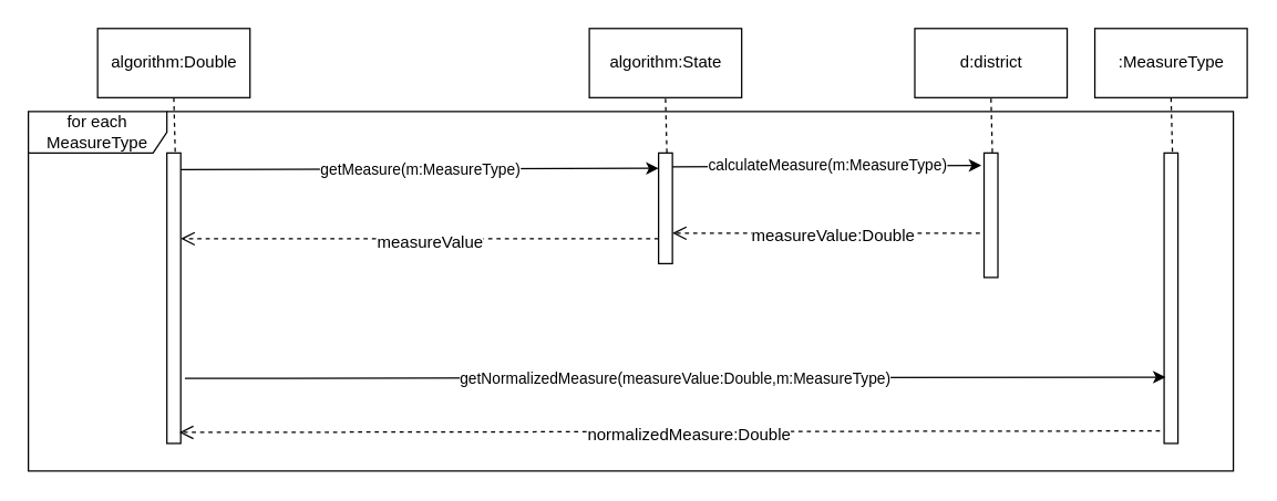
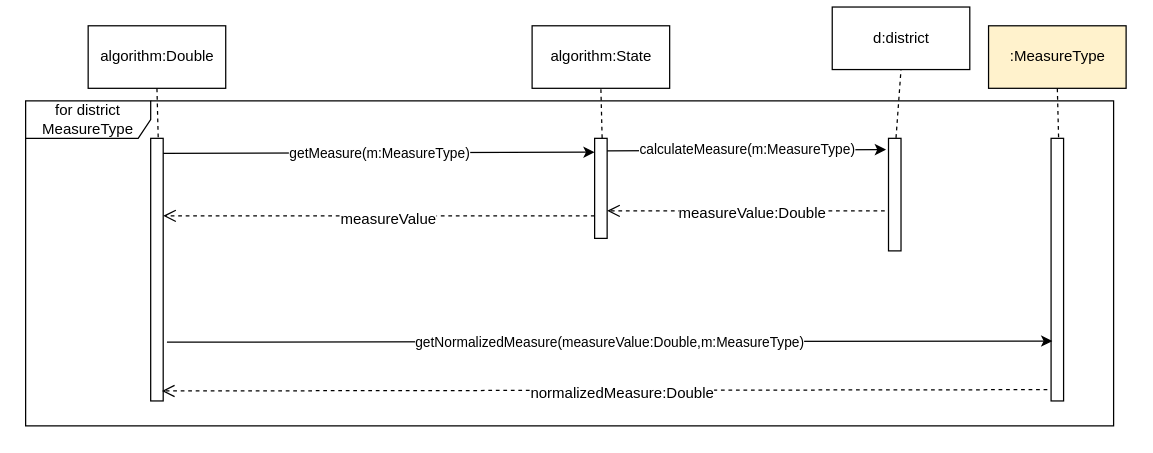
  <mxCell id="0" />
  <mxCell id="1" parent="0" />
  <mxCell id="2" value="" style="html=1;points=[];perimeter=orthogonalPerimeter;" parent="1" vertex="1"><mxGeometry x="120" y="110" width="10" height="210" as="geometry" /></mxCell>
  <mxCell id="3" value="algorithm:Double" style="html=1;" parent="1" vertex="1"><mxGeometry x="70" y="20" width="110" height="50" as="geometry" /></mxCell>
  <mxCell id="4" value="" style="endArrow=none;dashed=1;html=1;entryX=0.5;entryY=1;entryDx=0;entryDy=0;exitX=0.6;exitY=-0.004;exitDx=0;exitDy=0;exitPerimeter=0;" parent="1" source="2" target="3" edge="1"><mxGeometry width="50" height="50" relative="1" as="geometry"><mxPoint x="-80" y="280" as="sourcePoint" /><mxPoint x="-30" y="230" as="targetPoint" /></mxGeometry></mxCell>
  <mxCell id="5" value="" style="html=1;points=[];perimeter=orthogonalPerimeter;" parent="1" vertex="1"><mxGeometry x="475" y="110" width="10" height="80" as="geometry" /></mxCell>
  <mxCell id="6" value="algorithm:State" style="html=1;" parent="1" vertex="1"><mxGeometry x="425" y="20" width="110" height="50" as="geometry" /></mxCell>
  <mxCell id="7" value="" style="endArrow=none;dashed=1;html=1;entryX=0.5;entryY=1;entryDx=0;entryDy=0;exitX=0.6;exitY=-0.004;exitDx=0;exitDy=0;exitPerimeter=0;" parent="1" source="5" target="6" edge="1"><mxGeometry width="50" height="50" relative="1" as="geometry"><mxPoint x="275" y="280" as="sourcePoint" /><mxPoint x="325" y="230" as="targetPoint" /></mxGeometry></mxCell>
  <mxCell id="8" value="getMeasure(m:MeasureType)" style="endArrow=classic;html=1;exitX=1;exitY=0.057;exitDx=0;exitDy=0;exitPerimeter=0;entryX=0;entryY=0.138;entryDx=0;entryDy=0;entryPerimeter=0;" parent="1" source="2" target="5" edge="1"><mxGeometry width="50" height="50" relative="1" as="geometry"><mxPoint x="140" y="120" as="sourcePoint" /><mxPoint x="470" y="120" as="targetPoint" /></mxGeometry></mxCell>
  <mxCell id="9" value="" style="html=1;points=[];perimeter=orthogonalPerimeter;" parent="1" vertex="1"><mxGeometry x="710" y="110" width="10" height="90" as="geometry" /></mxCell>
- <mxCell id="10" value="d:district" style="html=1;" parent="1" vertex="1"><mxGeometry x="660" y="20" width="110" height="50" as="geometry" /></mxCell>
+ <mxCell id="10" value="d:district" style="html=1;" parent="1" vertex="1"><mxGeometry x="665" y="5" width="110" height="50" as="geometry" /></mxCell>
  <mxCell id="11" value="" style="endArrow=none;dashed=1;html=1;entryX=0.5;entryY=1;entryDx=0;entryDy=0;exitX=0.6;exitY=-0.004;exitDx=0;exitDy=0;exitPerimeter=0;" parent="1" source="9" target="10" edge="1"><mxGeometry width="50" height="50" relative="1" as="geometry"><mxPoint x="510" y="280" as="sourcePoint" /><mxPoint x="560" y="230" as="targetPoint" /></mxGeometry></mxCell>
  <mxCell id="12" value="" style="html=1;points=[];perimeter=orthogonalPerimeter;" parent="1" vertex="1"><mxGeometry x="840" y="110" width="10" height="210" as="geometry" /></mxCell>
- <mxCell id="13" value=":MeasureType" style="html=1;" parent="1" vertex="1"><mxGeometry x="790" y="20" width="110" height="50" as="geometry" /></mxCell>
+ <mxCell id="13" value=":MeasureType" style="html=1;fillColor=#fff2cc;" parent="1" vertex="1"><mxGeometry x="790" y="20" width="110" height="50" as="geometry" /></mxCell>
  <mxCell id="14" value="" style="endArrow=none;dashed=1;html=1;entryX=0.5;entryY=1;entryDx=0;entryDy=0;exitX=0.6;exitY=-0.004;exitDx=0;exitDy=0;exitPerimeter=0;" parent="1" source="12" target="13" edge="1"><mxGeometry width="50" height="50" relative="1" as="geometry"><mxPoint x="640" y="280" as="sourcePoint" /><mxPoint x="690" y="230" as="targetPoint" /></mxGeometry></mxCell>
  <mxCell id="15" value="calculateMeasure(m:MeasureType)" style="endArrow=classic;html=1;exitX=1.1;exitY=0.017;exitDx=0;exitDy=0;exitPerimeter=0;entryX=-0.2;entryY=0.1;entryDx=0;entryDy=0;entryPerimeter=0;" parent="1" target="9" edge="1"><mxGeometry width="50" height="50" relative="1" as="geometry"><mxPoint x="485" y="120" as="sourcePoint" /><mxPoint x="690" y="119" as="targetPoint" /></mxGeometry></mxCell>
  <mxCell id="16" value="getNormalizedMeasure(measureValue:Double,m:MeasureType)" style="endArrow=classic;html=1;entryX=0.1;entryY=0.772;entryDx=0;entryDy=0;entryPerimeter=0;exitX=1.3;exitY=0.776;exitDx=0;exitDy=0;exitPerimeter=0;" parent="1" source="2" target="12" edge="1"><mxGeometry width="50" height="50" relative="1" as="geometry"><mxPoint x="484" y="249" as="sourcePoint" /><mxPoint x="689" y="240" as="targetPoint" /></mxGeometry></mxCell>
  <mxCell id="17" value="" style="html=1;verticalAlign=bottom;endArrow=open;dashed=1;endSize=8;exitX=-0.3;exitY=0.644;exitDx=0;exitDy=0;exitPerimeter=0;" parent="1" source="9" target="5" edge="1"><mxGeometry relative="1" as="geometry"><mxPoint x="650" y="170" as="sourcePoint" /><mxPoint x="484" y="170" as="targetPoint" /></mxGeometry></mxCell>
  <mxCell id="18" value="measureValue:Double" style="text;html=1;resizable=0;points=[];align=center;verticalAlign=middle;labelBackgroundColor=#ffffff;" parent="17" vertex="1" connectable="0"><mxGeometry x="-0.036" y="2" relative="1" as="geometry"><mxPoint as="offset" /></mxGeometry></mxCell>
  <mxCell id="19" value="" style="html=1;verticalAlign=bottom;endArrow=open;dashed=1;endSize=8;exitX=0;exitY=0.775;exitDx=0;exitDy=0;exitPerimeter=0;" parent="1" source="5" target="2" edge="1"><mxGeometry relative="1" as="geometry"><mxPoint x="470" y="171" as="sourcePoint" /><mxPoint x="243" y="170" as="targetPoint" /></mxGeometry></mxCell>
  <mxCell id="20" value="measureValue" style="text;html=1;resizable=0;points=[];align=center;verticalAlign=middle;labelBackgroundColor=#ffffff;" parent="19" vertex="1" connectable="0"><mxGeometry x="-0.036" y="2" relative="1" as="geometry"><mxPoint as="offset" /></mxGeometry></mxCell>
  <mxCell id="21" value="" style="html=1;verticalAlign=bottom;endArrow=open;dashed=1;endSize=8;exitX=-0.3;exitY=0.957;exitDx=0;exitDy=0;exitPerimeter=0;entryX=0.9;entryY=0.962;entryDx=0;entryDy=0;entryPerimeter=0;" parent="1" source="12" target="2" edge="1"><mxGeometry relative="1" as="geometry"><mxPoint x="682" y="310" as="sourcePoint" /><mxPoint x="460" y="310" as="targetPoint" /></mxGeometry></mxCell>
  <mxCell id="22" value="normalizedMeasure:Double" style="text;html=1;resizable=0;points=[];align=center;verticalAlign=middle;labelBackgroundColor=#ffffff;" parent="21" vertex="1" connectable="0"><mxGeometry x="-0.036" y="2" relative="1" as="geometry"><mxPoint as="offset" /></mxGeometry></mxCell>
- <mxCell id="23" value="for each MeasureType" style="shape=umlFrame;whiteSpace=wrap;html=1;width=100;height=30;" vertex="1" parent="1"><mxGeometry x="20" y="80" width="870" height="260" as="geometry" /></mxCell>
+ <mxCell id="23" value="for district MeasureType" style="shape=umlFrame;whiteSpace=wrap;html=1;width=100;height=30;" vertex="1" parent="1"><mxGeometry x="20" y="80" width="870" height="260" as="geometry" /></mxCell>
